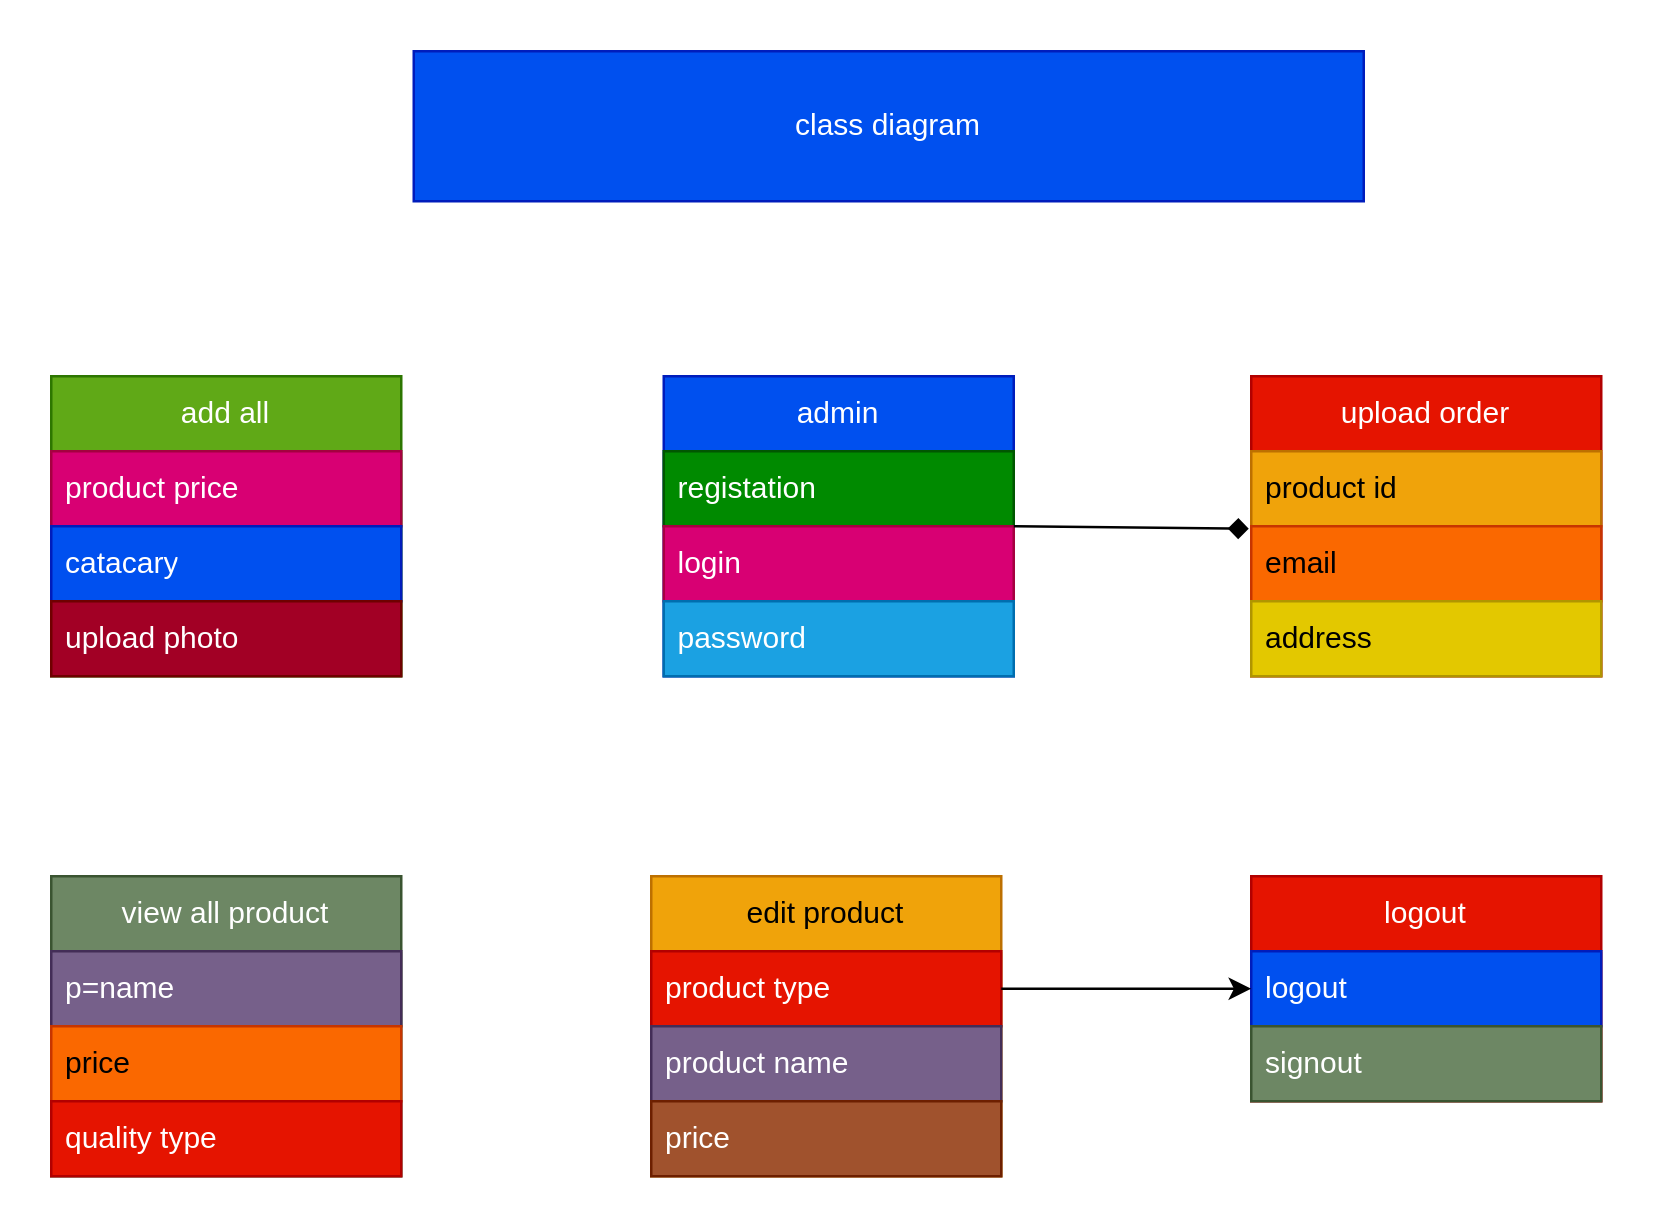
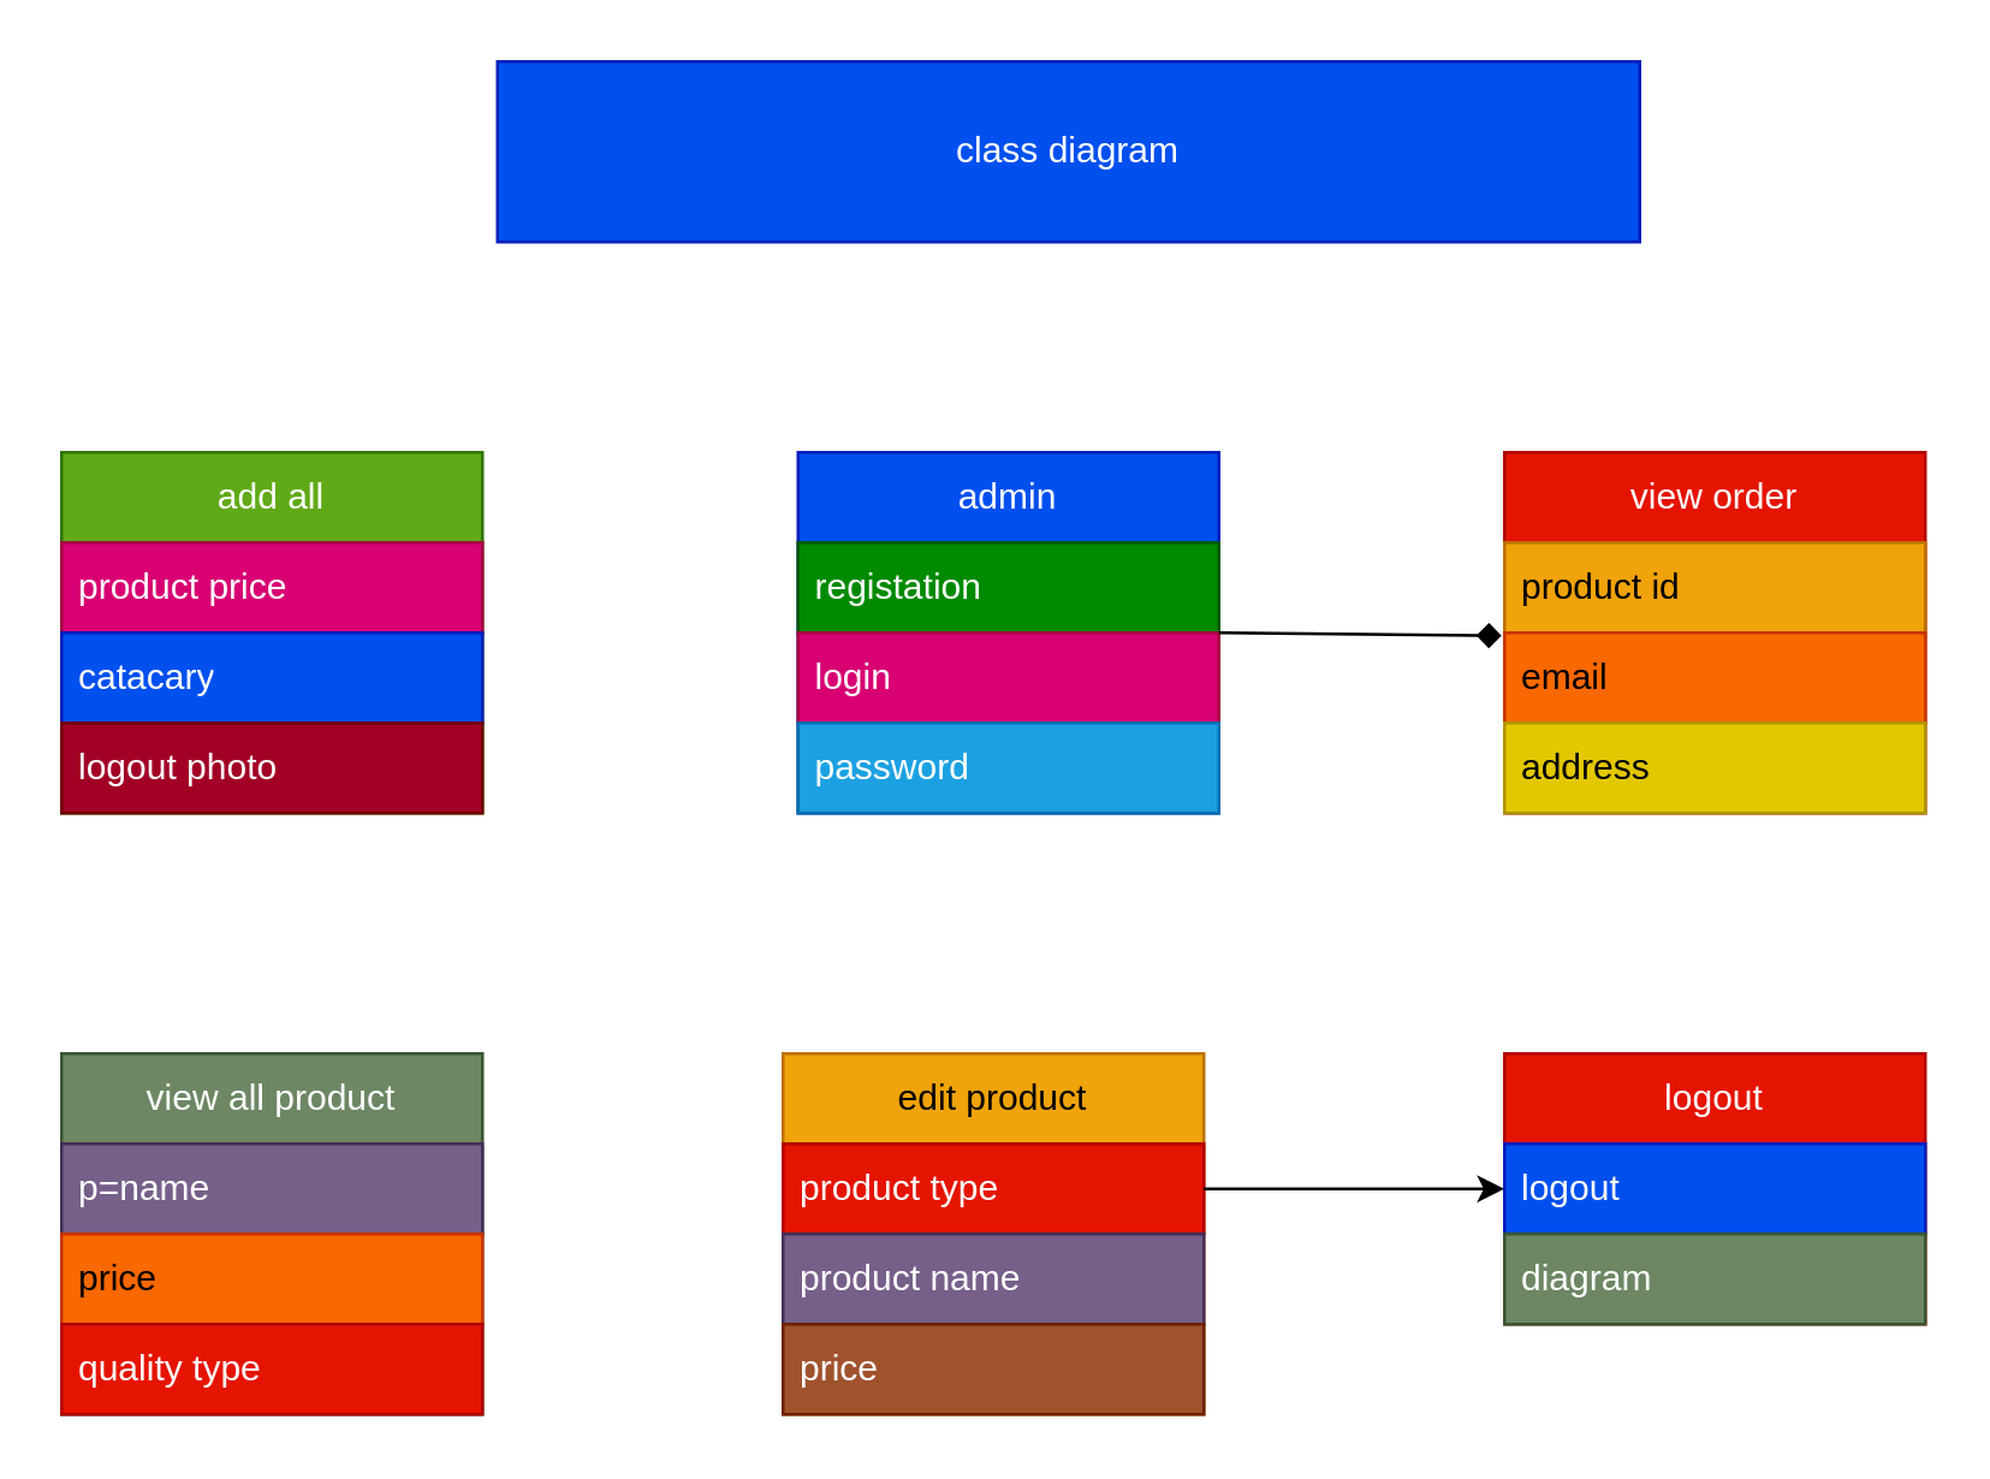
  <mxCell id="0" />
  <mxCell id="1" parent="0" />
  <mxCell id="2" value="add all" style="swimlane;fontStyle=0;childLayout=stackLayout;horizontal=1;startSize=30;horizontalStack=0;resizeParent=1;resizeParentMax=0;resizeLast=0;collapsible=1;marginBottom=0;whiteSpace=wrap;html=1;fillColor=#60a917;fontColor=#ffffff;strokeColor=#2D7600;" vertex="1" parent="1"><mxGeometry x="20" y="150" width="140" height="120" as="geometry" /></mxCell>
  <mxCell id="3" value="product price" style="text;strokeColor=#A50040;fillColor=#d80073;align=left;verticalAlign=middle;spacingLeft=4;spacingRight=4;overflow=hidden;points=[[0,0.5],[1,0.5]];portConstraint=eastwest;rotatable=0;whiteSpace=wrap;html=1;fontColor=#ffffff;" vertex="1" parent="2"><mxGeometry y="30" width="140" height="30" as="geometry" /></mxCell>
  <mxCell id="4" value="catacary" style="text;strokeColor=#001DBC;fillColor=#0050ef;align=left;verticalAlign=middle;spacingLeft=4;spacingRight=4;overflow=hidden;points=[[0,0.5],[1,0.5]];portConstraint=eastwest;rotatable=0;whiteSpace=wrap;html=1;fontColor=#ffffff;" vertex="1" parent="2"><mxGeometry y="60" width="140" height="30" as="geometry" /></mxCell>
- <mxCell id="5" value="upload photo" style="text;strokeColor=#6F0000;fillColor=#a20025;align=left;verticalAlign=middle;spacingLeft=4;spacingRight=4;overflow=hidden;points=[[0,0.5],[1,0.5]];portConstraint=eastwest;rotatable=0;whiteSpace=wrap;html=1;fontColor=#ffffff;" vertex="1" parent="2"><mxGeometry y="90" width="140" height="30" as="geometry" /></mxCell>
+ <mxCell id="5" value="logout photo" style="text;strokeColor=#6F0000;fillColor=#a20025;align=left;verticalAlign=middle;spacingLeft=4;spacingRight=4;overflow=hidden;points=[[0,0.5],[1,0.5]];portConstraint=eastwest;rotatable=0;whiteSpace=wrap;html=1;fontColor=#ffffff;" vertex="1" parent="2"><mxGeometry y="90" width="140" height="30" as="geometry" /></mxCell>
  <mxCell id="6" value="admin" style="swimlane;fontStyle=0;childLayout=stackLayout;horizontal=1;startSize=30;horizontalStack=0;resizeParent=1;resizeParentMax=0;resizeLast=0;collapsible=1;marginBottom=0;whiteSpace=wrap;html=1;fillColor=#0050ef;fontColor=#ffffff;strokeColor=#001DBC;" vertex="1" parent="1"><mxGeometry x="265" y="150" width="140" height="120" as="geometry" /></mxCell>
  <mxCell id="7" value="registation" style="text;strokeColor=#005700;fillColor=#008a00;align=left;verticalAlign=middle;spacingLeft=4;spacingRight=4;overflow=hidden;points=[[0,0.5],[1,0.5]];portConstraint=eastwest;rotatable=0;whiteSpace=wrap;html=1;fontColor=#ffffff;" vertex="1" parent="6"><mxGeometry y="30" width="140" height="30" as="geometry" /></mxCell>
  <mxCell id="8" value="login" style="text;strokeColor=#A50040;fillColor=#d80073;align=left;verticalAlign=middle;spacingLeft=4;spacingRight=4;overflow=hidden;points=[[0,0.5],[1,0.5]];portConstraint=eastwest;rotatable=0;whiteSpace=wrap;html=1;fontColor=#ffffff;" vertex="1" parent="6"><mxGeometry y="60" width="140" height="30" as="geometry" /></mxCell>
  <mxCell id="9" value="password" style="text;strokeColor=#006EAF;fillColor=#1ba1e2;align=left;verticalAlign=middle;spacingLeft=4;spacingRight=4;overflow=hidden;points=[[0,0.5],[1,0.5]];portConstraint=eastwest;rotatable=0;whiteSpace=wrap;html=1;fontColor=#ffffff;" vertex="1" parent="6"><mxGeometry y="90" width="140" height="30" as="geometry" /></mxCell>
  <mxCell id="10" value="view all product" style="swimlane;fontStyle=0;childLayout=stackLayout;horizontal=1;startSize=30;horizontalStack=0;resizeParent=1;resizeParentMax=0;resizeLast=0;collapsible=1;marginBottom=0;whiteSpace=wrap;html=1;fillColor=#6d8764;fontColor=#ffffff;strokeColor=#3A5431;" vertex="1" parent="1"><mxGeometry x="20" y="350" width="140" height="120" as="geometry" /></mxCell>
  <mxCell id="11" value="p=name" style="text;strokeColor=#432D57;fillColor=#76608a;align=left;verticalAlign=middle;spacingLeft=4;spacingRight=4;overflow=hidden;points=[[0,0.5],[1,0.5]];portConstraint=eastwest;rotatable=0;whiteSpace=wrap;html=1;fontColor=#ffffff;" vertex="1" parent="10"><mxGeometry y="30" width="140" height="30" as="geometry" /></mxCell>
  <mxCell id="12" value="price" style="text;strokeColor=#C73500;fillColor=#fa6800;align=left;verticalAlign=middle;spacingLeft=4;spacingRight=4;overflow=hidden;points=[[0,0.5],[1,0.5]];portConstraint=eastwest;rotatable=0;whiteSpace=wrap;html=1;fontColor=#000000;" vertex="1" parent="10"><mxGeometry y="60" width="140" height="30" as="geometry" /></mxCell>
  <mxCell id="13" value="quality type" style="text;strokeColor=#B20000;fillColor=#e51400;align=left;verticalAlign=middle;spacingLeft=4;spacingRight=4;overflow=hidden;points=[[0,0.5],[1,0.5]];portConstraint=eastwest;rotatable=0;whiteSpace=wrap;html=1;fontColor=#ffffff;" vertex="1" parent="10"><mxGeometry y="90" width="140" height="30" as="geometry" /></mxCell>
  <mxCell id="14" value="edit product" style="swimlane;fontStyle=0;childLayout=stackLayout;horizontal=1;startSize=30;horizontalStack=0;resizeParent=1;resizeParentMax=0;resizeLast=0;collapsible=1;marginBottom=0;whiteSpace=wrap;html=1;fillColor=#f0a30a;fontColor=#000000;strokeColor=#BD7000;" vertex="1" parent="1"><mxGeometry x="260" y="350" width="140" height="120" as="geometry" /></mxCell>
  <mxCell id="15" value="product type" style="text;strokeColor=#B20000;fillColor=#e51400;align=left;verticalAlign=middle;spacingLeft=4;spacingRight=4;overflow=hidden;points=[[0,0.5],[1,0.5]];portConstraint=eastwest;rotatable=0;whiteSpace=wrap;html=1;fontColor=#ffffff;" vertex="1" parent="14"><mxGeometry y="30" width="140" height="30" as="geometry" /></mxCell>
  <mxCell id="16" value="product name" style="text;strokeColor=#432D57;fillColor=#76608a;align=left;verticalAlign=middle;spacingLeft=4;spacingRight=4;overflow=hidden;points=[[0,0.5],[1,0.5]];portConstraint=eastwest;rotatable=0;whiteSpace=wrap;html=1;fontColor=#ffffff;" vertex="1" parent="14"><mxGeometry y="60" width="140" height="30" as="geometry" /></mxCell>
  <mxCell id="17" value="price" style="text;strokeColor=#6D1F00;fillColor=#a0522d;align=left;verticalAlign=middle;spacingLeft=4;spacingRight=4;overflow=hidden;points=[[0,0.5],[1,0.5]];portConstraint=eastwest;rotatable=0;whiteSpace=wrap;html=1;fontColor=#ffffff;" vertex="1" parent="14"><mxGeometry y="90" width="140" height="30" as="geometry" /></mxCell>
  <mxCell id="18" value="logout" style="swimlane;fontStyle=0;childLayout=stackLayout;horizontal=1;startSize=30;horizontalStack=0;resizeParent=1;resizeParentMax=0;resizeLast=0;collapsible=1;marginBottom=0;whiteSpace=wrap;html=1;fillColor=#e51400;fontColor=#ffffff;strokeColor=#B20000;" vertex="1" parent="1"><mxGeometry x="500" y="350" width="140" height="90" as="geometry" /></mxCell>
  <mxCell id="19" value="logout" style="text;strokeColor=#001DBC;fillColor=#0050ef;align=left;verticalAlign=middle;spacingLeft=4;spacingRight=4;overflow=hidden;points=[[0,0.5],[1,0.5]];portConstraint=eastwest;rotatable=0;whiteSpace=wrap;html=1;fontColor=#ffffff;" vertex="1" parent="18"><mxGeometry y="30" width="140" height="30" as="geometry" /></mxCell>
- <mxCell id="20" value="signout" style="text;strokeColor=#3A5431;fillColor=#6d8764;align=left;verticalAlign=middle;spacingLeft=4;spacingRight=4;overflow=hidden;points=[[0,0.5],[1,0.5]];portConstraint=eastwest;rotatable=0;whiteSpace=wrap;html=1;fontColor=#ffffff;" vertex="1" parent="18"><mxGeometry y="60" width="140" height="30" as="geometry" /></mxCell>
- <mxCell id="21" value="upload order" style="swimlane;fontStyle=0;childLayout=stackLayout;horizontal=1;startSize=30;horizontalStack=0;resizeParent=1;resizeParentMax=0;resizeLast=0;collapsible=1;marginBottom=0;whiteSpace=wrap;html=1;fillColor=#e51400;fontColor=#ffffff;strokeColor=#B20000;" vertex="1" parent="1"><mxGeometry x="500" y="150" width="140" height="120" as="geometry" /></mxCell>
+ <mxCell id="20" value="diagram" style="text;strokeColor=#3A5431;fillColor=#6d8764;align=left;verticalAlign=middle;spacingLeft=4;spacingRight=4;overflow=hidden;points=[[0,0.5],[1,0.5]];portConstraint=eastwest;rotatable=0;whiteSpace=wrap;html=1;fontColor=#ffffff;" vertex="1" parent="18"><mxGeometry y="60" width="140" height="30" as="geometry" /></mxCell>
+ <mxCell id="21" value="view order" style="swimlane;fontStyle=0;childLayout=stackLayout;horizontal=1;startSize=30;horizontalStack=0;resizeParent=1;resizeParentMax=0;resizeLast=0;collapsible=1;marginBottom=0;whiteSpace=wrap;html=1;fillColor=#e51400;fontColor=#ffffff;strokeColor=#B20000;" vertex="1" parent="1"><mxGeometry x="500" y="150" width="140" height="120" as="geometry" /></mxCell>
  <mxCell id="22" value="product id" style="text;strokeColor=#BD7000;fillColor=#f0a30a;align=left;verticalAlign=middle;spacingLeft=4;spacingRight=4;overflow=hidden;points=[[0,0.5],[1,0.5]];portConstraint=eastwest;rotatable=0;whiteSpace=wrap;html=1;fontColor=#000000;" vertex="1" parent="21"><mxGeometry y="30" width="140" height="30" as="geometry" /></mxCell>
  <mxCell id="23" value="email" style="text;strokeColor=#C73500;fillColor=#fa6800;align=left;verticalAlign=middle;spacingLeft=4;spacingRight=4;overflow=hidden;points=[[0,0.5],[1,0.5]];portConstraint=eastwest;rotatable=0;whiteSpace=wrap;html=1;fontColor=#000000;" vertex="1" parent="21"><mxGeometry y="60" width="140" height="30" as="geometry" /></mxCell>
  <mxCell id="24" value="address" style="text;strokeColor=#B09500;fillColor=#e3c800;align=left;verticalAlign=middle;spacingLeft=4;spacingRight=4;overflow=hidden;points=[[0,0.5],[1,0.5]];portConstraint=eastwest;rotatable=0;whiteSpace=wrap;html=1;fontColor=#000000;" vertex="1" parent="21"><mxGeometry y="90" width="140" height="30" as="geometry" /></mxCell>
  <mxCell id="25" value="class diagram" style="rounded=0;whiteSpace=wrap;html=1;fillColor=#0050ef;fontColor=#ffffff;strokeColor=#001DBC;" vertex="1" parent="1"><mxGeometry x="165" y="20" width="380" height="60" as="geometry" /></mxCell>
  <mxCell id="26" value="" style="endArrow=diamond;html=1;rounded=0;entryX=-0.007;entryY=0.033;entryDx=0;entryDy=0;entryPerimeter=0;exitX=1;exitY=0.5;exitDx=0;exitDy=0;" edge="1" parent="1" source="6" target="23"><mxGeometry width="50" height="50" relative="1" as="geometry"><mxPoint x="380" y="320" as="sourcePoint" /><mxPoint x="430" y="270" as="targetPoint" /></mxGeometry></mxCell>
  <mxCell id="27" value="" style="endArrow=classic;html=1;rounded=0;entryX=0;entryY=0.5;entryDx=0;entryDy=0;exitX=1;exitY=0.5;exitDx=0;exitDy=0;" edge="1" parent="1" source="15" target="19"><mxGeometry width="50" height="50" relative="1" as="geometry"><mxPoint x="380" y="320" as="sourcePoint" /><mxPoint x="430" y="270" as="targetPoint" /></mxGeometry></mxCell>
